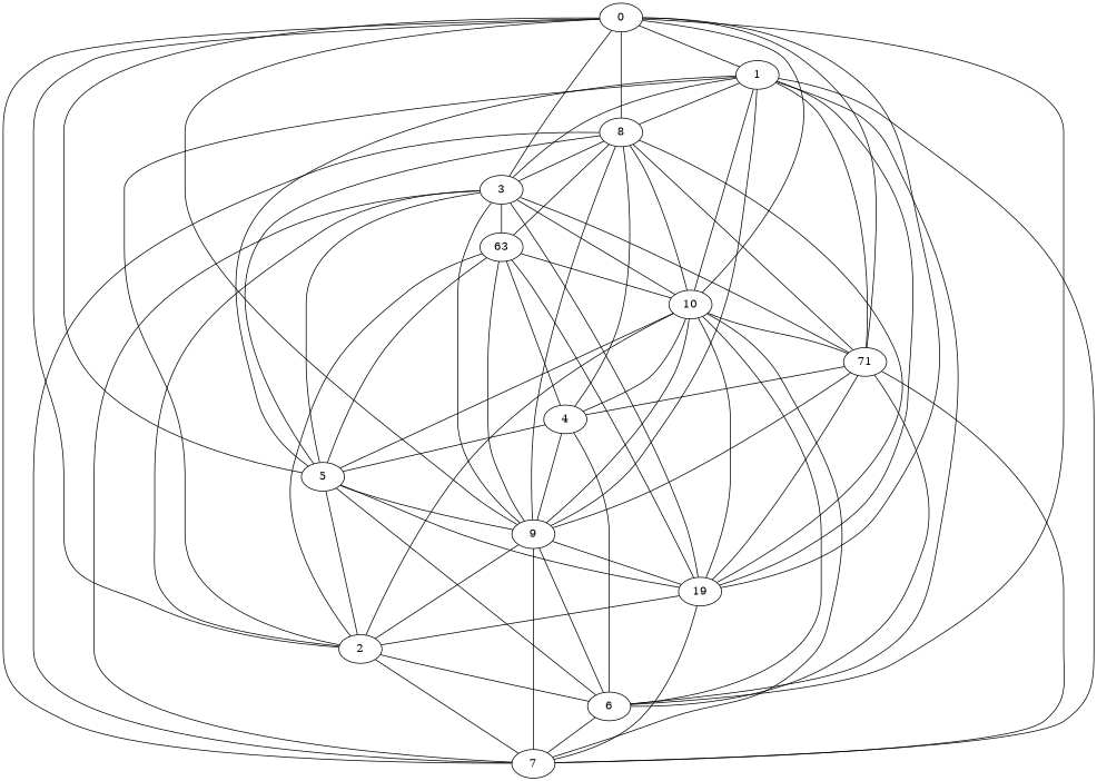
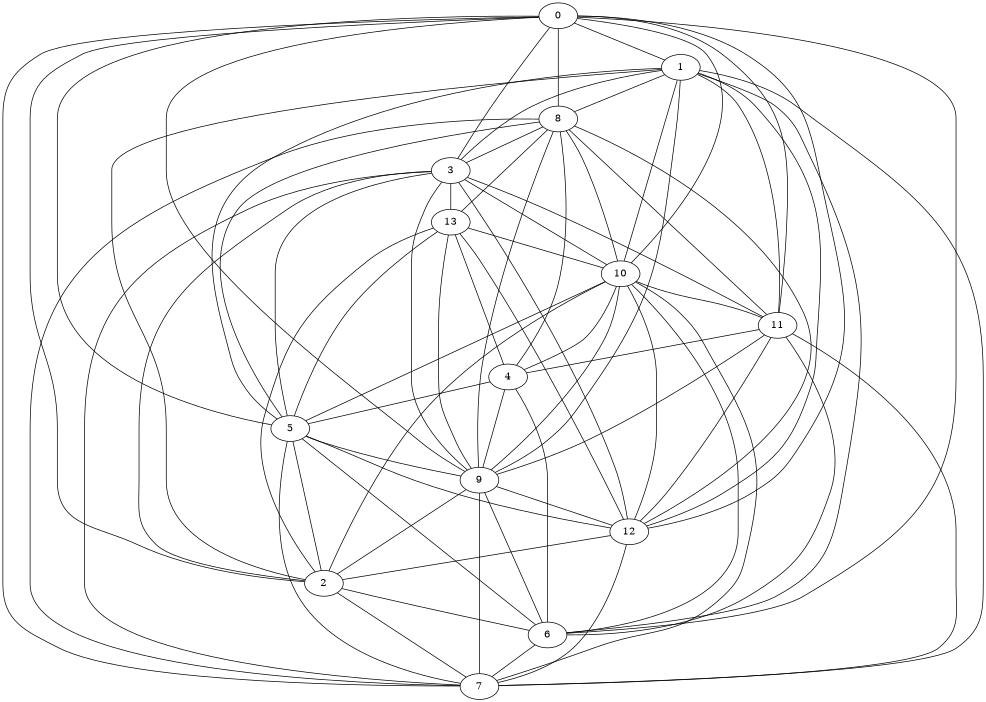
  graph {
    0
    1
    3
    6
    7
    8
    2
    5
    9
-   12 [label=19]
-   13 [label=63]
+   12
+   13
    4
    10
-   11 [label=71]
+   11
    0 -- 1
    0 -- 3
    0 -- 6
    0 -- 7
    0 -- 8
    1 -- 6
    1 -- 7
    1 -- 8
    3 -- 1
    3 -- 7
    3 -- 2
    3 -- 5
    3 -- 9
    3 -- 12
    3 -- 13
    6 -- 7
    8 -- 3
    8 -- 7
    8 -- 5
    8 -- 9
    8 -- 12
    8 -- 4
    8 -- 10
    2 -- 0
    2 -- 1
    2 -- 6
    2 -- 7
    5 -- 0
    5 -- 1
    5 -- 6
+   5 -- 7
    5 -- 2
    5 -- 9
    5 -- 12
    5 -- 13
    5 -- 10
    9 -- 0
    9 -- 1
    9 -- 6
    9 -- 7
    9 -- 2
    9 -- 12
    12 -- 0
    12 -- 1
    12 -- 7
    12 -- 2
    12 -- 13
    12 -- 10
    13 -- 8
    13 -- 2
    13 -- 9
    13 -- 4
    13 -- 10
    4 -- 6
    4 -- 5
    4 -- 9
    10 -- 0
    10 -- 1
    10 -- 3
    10 -- 6
    10 -- 7
    10 -- 2
    10 -- 9
    10 -- 4
    10 -- 11
    11 -- 0
    11 -- 1
    11 -- 3
    11 -- 6
    11 -- 7
    11 -- 8
    11 -- 9
    11 -- 12
    11 -- 4
  }
